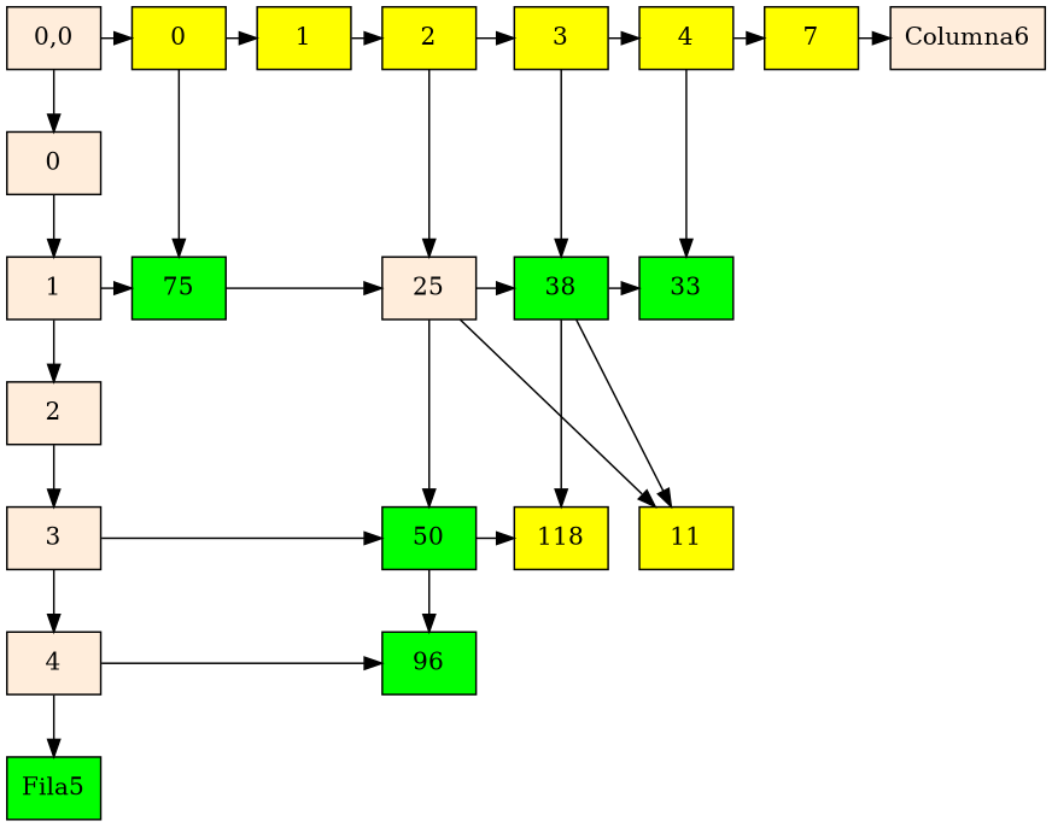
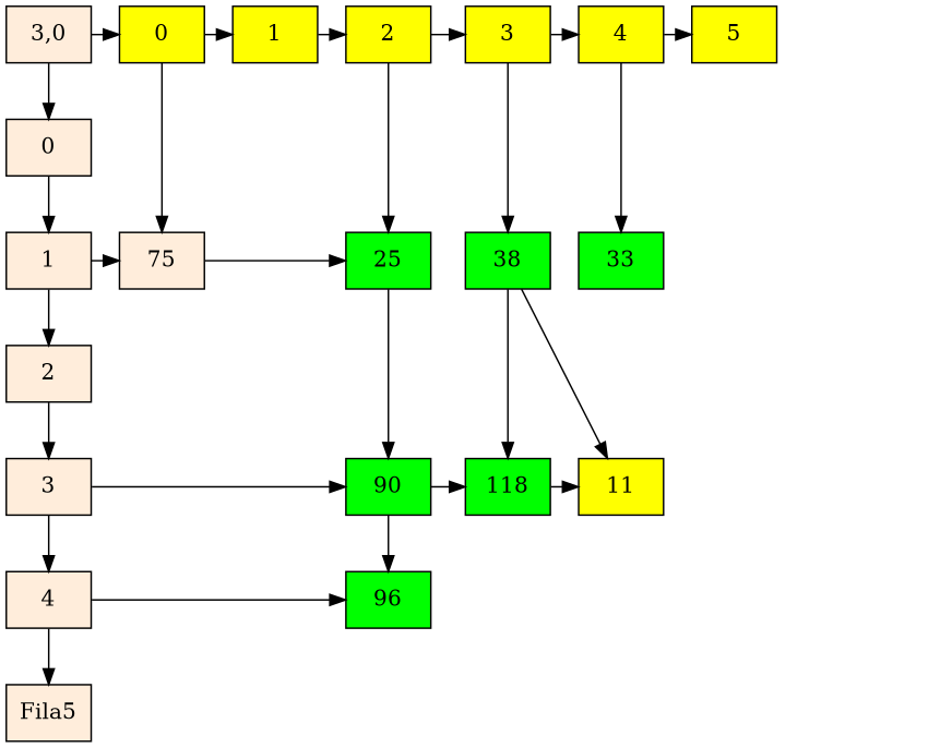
  digraph {
    node [fillcolor="#FFEDDB" shape=box style=filled group=0]
    edge [dir=forward]
-   n1 [label="0,0" group=""]
+   n1 [label="3,0" group=""]
    n2 [fillcolor=yellow label=0]
    n3 [fillcolor=yellow group=1 label=1]
    n4 [fillcolor=yellow group=2 label=2]
    n5 [fillcolor=yellow group=3 label=3]
    n6 [fillcolor=yellow group=4 label=4]
-   n7 [fillcolor=yellow group=5 label=7]
-   Columna6 [group=""]
+   n7 [fillcolor=yellow group=5 label=5]
    n9 [label=1]
-   n10 [fillcolor=green label=75]
-   n11 [group=2 label=25]
+   n10 [label=75]
+   n11 [fillcolor=green group=2 label=25]
    n12 [fillcolor=green group=3 label=38]
    n13 [fillcolor=green group=4 label=33]
    n14 [label=3]
-   n15 [fillcolor=green group=2 label=50]
-   n16 [fillcolor=yellow group=3 label=118]
+   n15 [fillcolor=green group=2 label=90]
+   n16 [fillcolor=green group=3 label=118]
    n17 [fillcolor=yellow group=4 label=11]
    n18 [label=4]
    n19 [fillcolor=green group=2 label=96]
    n20 [label=0]
    n21 [label=2]
-   Fila5 [fillcolor=green group=""]
+   Fila5 [group=""]
    subgraph sub_1 {
      label="MATRIZ ESPARZA"
      n20
      n21
      Fila5
      subgraph sub_2 {
        label="MATRIZ ESPARZA"
        rank=same
        n1
        n2
        n3
        n4
        n5
        n6
        n7
-       Columna6
      }
      subgraph sub_3 {
        label="MATRIZ ESPARZA"
        rank=same
        n9
        n10
      }
      subgraph sub_4 {
        label="MATRIZ ESPARZA"
        rank=same
        n9
        n11
      }
      subgraph sub_5 {
        label="MATRIZ ESPARZA"
        rank=same
        n9
        n12
      }
      subgraph sub_6 {
        label="MATRIZ ESPARZA"
        rank=same
        n9
        n13
      }
      subgraph sub_7 {
        label="MATRIZ ESPARZA"
        rank=same
        n14
        n15
      }
      subgraph sub_8 {
        label="MATRIZ ESPARZA"
        rank=same
        n14
        n16
      }
      subgraph sub_9 {
        label="MATRIZ ESPARZA"
        rank=same
        n14
        n17
      }
      subgraph sub_10 {
        label="MATRIZ ESPARZA"
        rank=same
        n18
        n19
      }
    }
    n1 -> n2
    n1 -> n20
    n2 -> n3
    n2 -> n10
    n3 -> n4
    n4 -> n5
    n4 -> n11
    n5 -> n6
    n5 -> n12
    n6 -> n7
    n6 -> n13
-   n7 -> Columna6
    n9 -> n10
    n9 -> n21
    n10 -> n11
-   n11 -> n12
    n11 -> n15
-   n12 -> n13
    n12 -> n16
    n12 -> n17
    n14 -> n15
    n14 -> n18
    n15 -> n16
    n15 -> n19
-   n11 -> n17
+   n16 -> n17
    n18 -> n19
    n18 -> Fila5
    n20 -> n9
    n21 -> n14
  }
